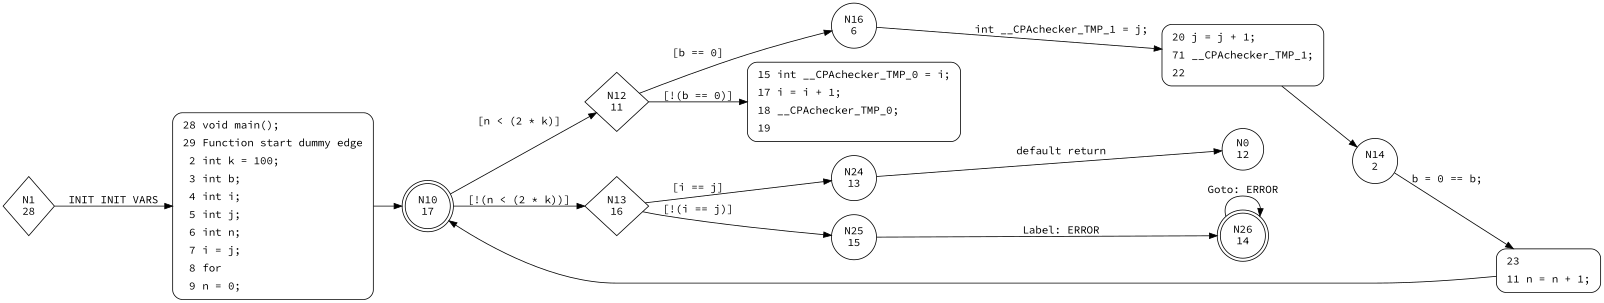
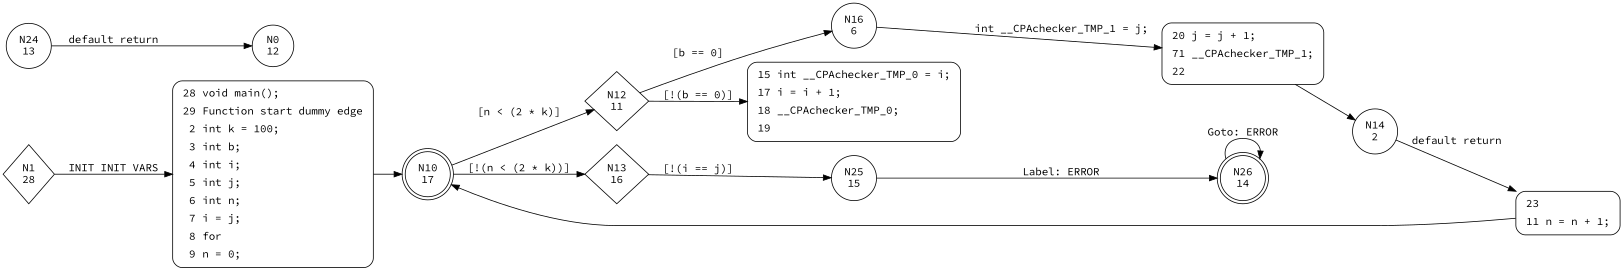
  digraph {
    fontname="Source Code Pro"
    rankdir=LR
    node [fontname="Source Code Pro" shape=circle]
    edge [fontname="Source Code Pro"]
    n1 [label="N1\n28" shape=diamond]
    n2 [fillcolor=white label=<<table border="0" cellborder="0" cellpadding="3" bgcolor="white"><tr><td align="right">28</td><td align="left">void main();</td></tr><tr><td align="right">29</td><td align="left">Function start dummy edge</td></tr><tr><td align="right">2</td><td align="left">int k = 100;</td></tr><tr><td align="right">3</td><td align="left">int b;</td></tr><tr><td align="right">4</td><td align="left">int i;</td></tr><tr><td align="right">5</td><td align="left">int j;</td></tr><tr><td align="right">6</td><td align="left">int n;</td></tr><tr><td align="right">7</td><td align="left">i = j;</td></tr><tr><td align="right">8</td><td align="left">for</td></tr><tr><td align="right">9</td><td align="left">n = 0;</td></tr></table>> penwidth=1 shape=Mrecord style="filled,bold"]
    n3 [label="N10\n17" shape=doublecircle]
    n4 [label="N12\n11" shape=diamond]
    n5 [label="N13\n16" shape=diamond]
    n6 [label="N16\n6"]
    n7 [fillcolor=white label=<<table border="0" cellborder="0" cellpadding="3" bgcolor="white"><tr><td align="right">15</td><td align="left">int __CPAchecker_TMP_0 = i;</td></tr><tr><td align="right">17</td><td align="left">i = i + 1;</td></tr><tr><td align="right">18</td><td align="left">__CPAchecker_TMP_0;</td></tr><tr><td align="right">19</td><td align="left"></td></tr></table>> penwidth=1 shape=Mrecord style="filled,bold"]
    n8 [label="N24\n13"]
    n9 [label="N25\n15"]
    n10 [fillcolor=white label=<<table border="0" cellborder="0" cellpadding="3" bgcolor="white"><tr><td align="right">20</td><td align="left">j = j + 1;</td></tr><tr><td align="right">71</td><td align="left">__CPAchecker_TMP_1;</td></tr><tr><td align="right">22</td><td align="left"></td></tr></table>> penwidth=1 shape=Mrecord style="filled,bold"]
    n11 [label="N0\n12"]
    n12 [label="N26\n14" shape=doublecircle]
    n13 [label="N14\n2"]
    n14 [fillcolor=white label=<<table border="0" cellborder="0" cellpadding="3" bgcolor="white"><tr><td align="right">23</td><td align="left"></td></tr><tr><td align="right">11</td><td align="left">n = n + 1;</td></tr></table>> penwidth=1 shape=Mrecord style="filled,bold"]
    n1 -> n2 [label="INIT INIT VARS"]
    n2 -> n3
    n3 -> n4 [label="[n < (2 * k)]"]
    n3 -> n5 [label="[!(n < (2 * k))]"]
    n4 -> n6 [label="[b == 0]"]
    n4 -> n7 [label="[!(b == 0)]"]
-   n5 -> n8 [label="[i == j]"]
    n5 -> n9 [label="[!(i == j)]"]
    n6 -> n10 [label="int __CPAchecker_TMP_1 = j;"]
    n8 -> n11 [label="default return"]
    n9 -> n12 [label="Label: ERROR"]
    n10 -> n13
    n12 -> n12 [label="Goto: ERROR"]
-   n13 -> n14 [label="b = 0 == b;"]
+   n13 -> n14 [label="default return"]
    n14 -> n3
  }
